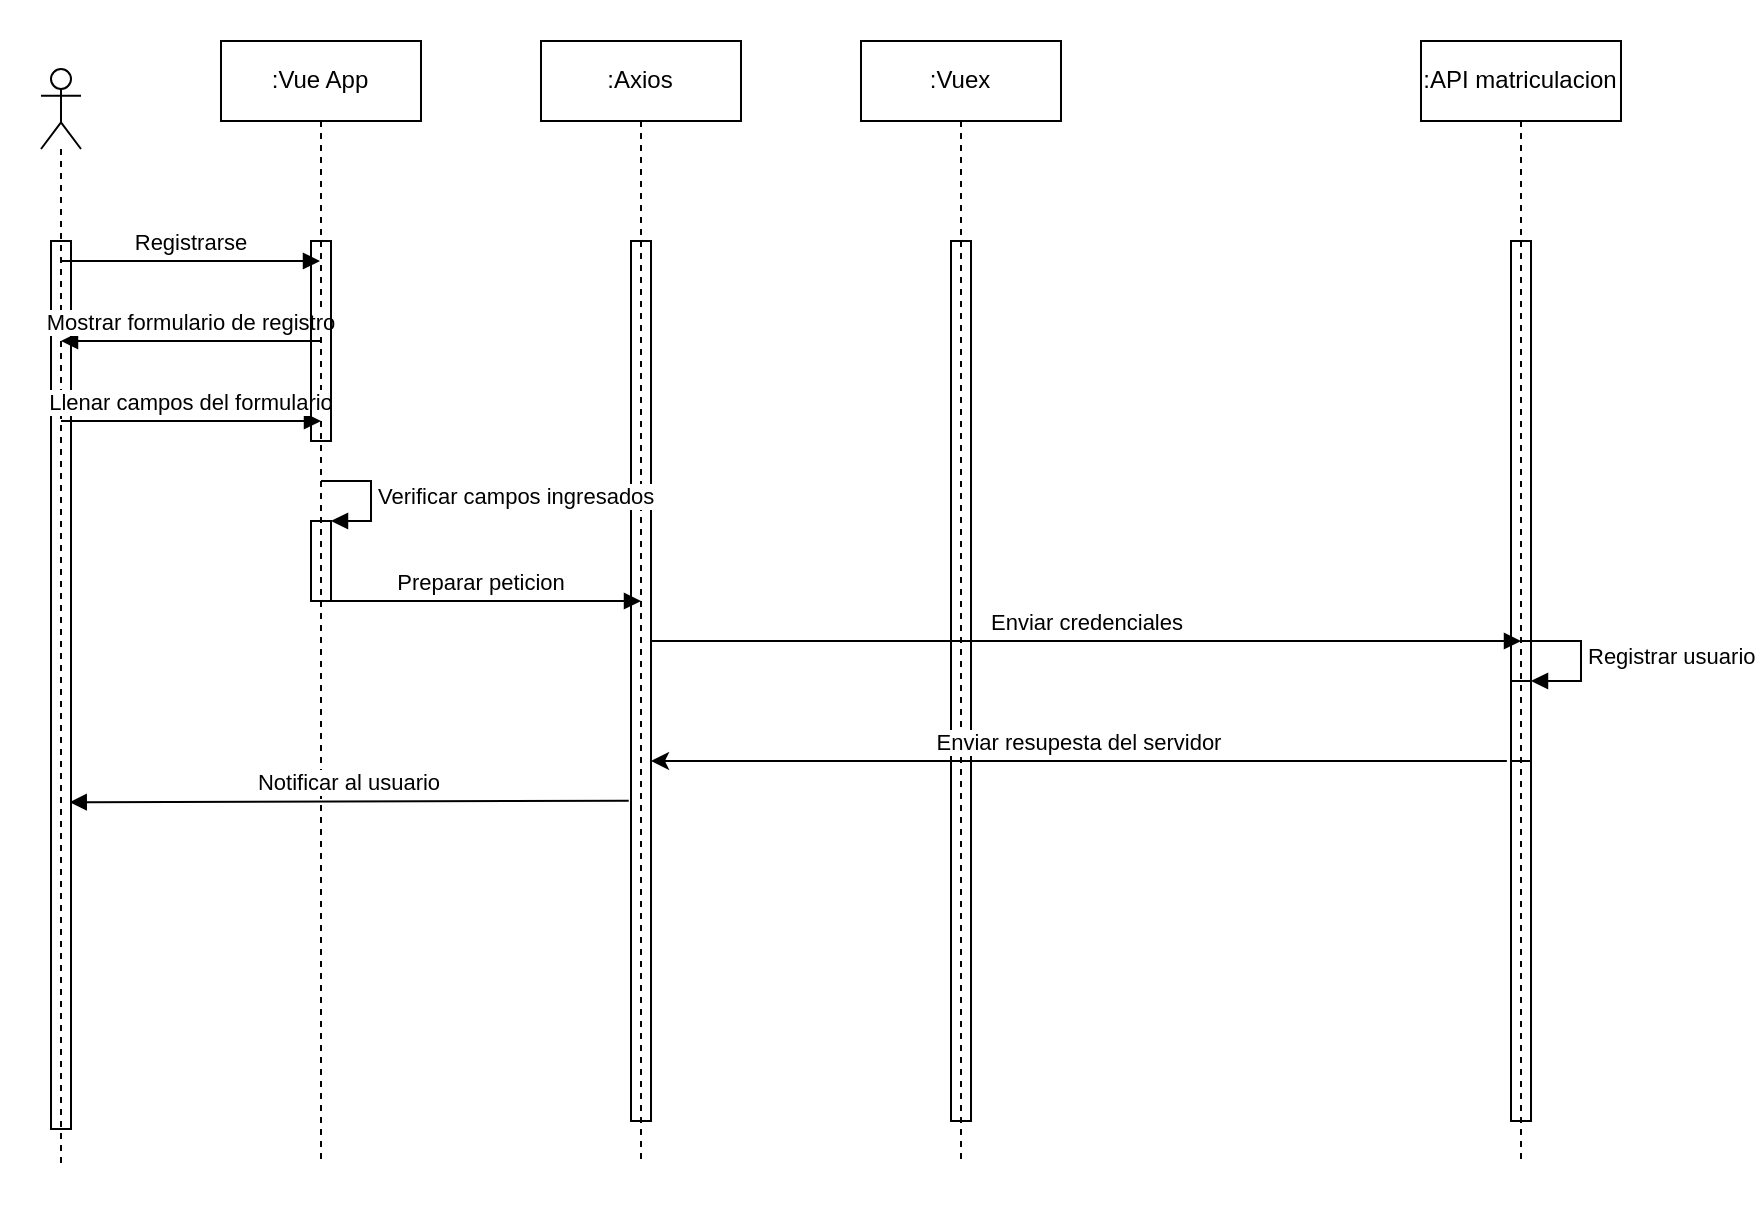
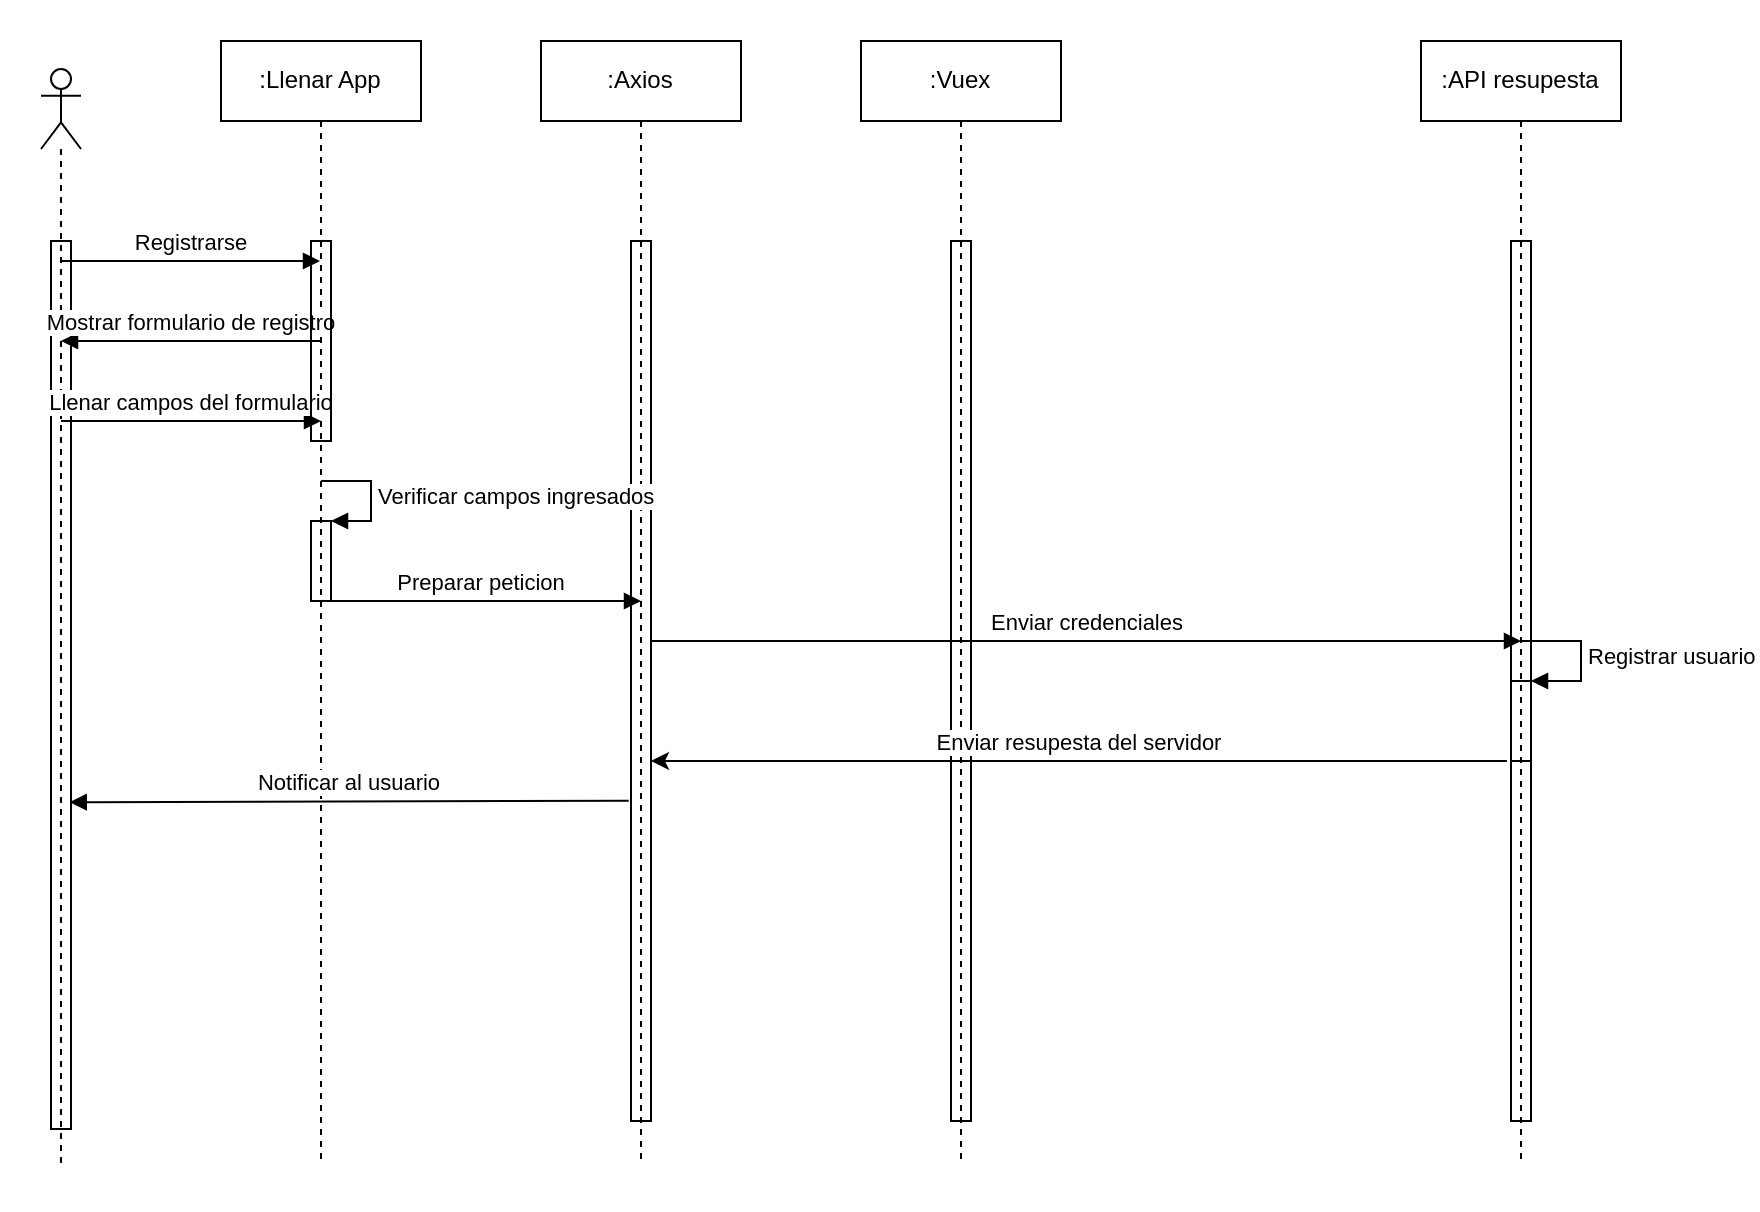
  <mxCell id="0" />
  <mxCell id="1" parent="0" />
  <mxCell id="2" value=":Axios" style="shape=umlLifeline;perimeter=lifelinePerimeter;whiteSpace=wrap;html=1;container=1;collapsible=0;recursiveResize=0;outlineConnect=0;" vertex="1" parent="1"><mxGeometry x="270" y="20" width="100" height="560" as="geometry" /></mxCell>
  <mxCell id="3" value="" style="html=1;points=[];perimeter=orthogonalPerimeter;fillColor=none;" vertex="1" parent="2"><mxGeometry x="45" y="100" width="10" height="440" as="geometry" /></mxCell>
  <mxCell id="4" value="Enviar credenciales" style="html=1;verticalAlign=bottom;endArrow=block;" edge="1" parent="2"><mxGeometry width="80" relative="1" as="geometry"><mxPoint x="55" y="300" as="sourcePoint" /><mxPoint x="490" y="300" as="targetPoint" /></mxGeometry></mxCell>
  <mxCell id="5" value=":Vuex" style="shape=umlLifeline;perimeter=lifelinePerimeter;whiteSpace=wrap;html=1;container=1;collapsible=0;recursiveResize=0;outlineConnect=0;" vertex="1" parent="1"><mxGeometry x="430" y="20" width="100" height="560" as="geometry" /></mxCell>
  <mxCell id="6" value="" style="html=1;points=[];perimeter=orthogonalPerimeter;fillColor=none;" vertex="1" parent="5"><mxGeometry x="45" y="100" width="10" height="440" as="geometry" /></mxCell>
- <mxCell id="7" value=":API matriculacion" style="shape=umlLifeline;perimeter=lifelinePerimeter;whiteSpace=wrap;html=1;container=1;collapsible=0;recursiveResize=0;outlineConnect=0;" vertex="1" parent="1"><mxGeometry x="710" y="20" width="100" height="560" as="geometry" /></mxCell>
+ <mxCell id="7" value=":API resupesta" style="shape=umlLifeline;perimeter=lifelinePerimeter;whiteSpace=wrap;html=1;container=1;collapsible=0;recursiveResize=0;outlineConnect=0;" vertex="1" parent="1"><mxGeometry x="710" y="20" width="100" height="560" as="geometry" /></mxCell>
  <mxCell id="8" value="" style="html=1;points=[];perimeter=orthogonalPerimeter;fillColor=none;" vertex="1" parent="7"><mxGeometry x="45" y="100" width="10" height="440" as="geometry" /></mxCell>
  <mxCell id="9" value="" style="html=1;points=[];perimeter=orthogonalPerimeter;fillColor=none;" vertex="1" parent="7"><mxGeometry x="45" y="320" width="10" height="40" as="geometry" /></mxCell>
  <mxCell id="10" value="Registrar usuario" style="edgeStyle=orthogonalEdgeStyle;html=1;align=left;spacingLeft=2;endArrow=block;rounded=0;entryX=1;entryY=0;" edge="1" target="9" parent="7"><mxGeometry relative="1" as="geometry"><mxPoint x="50" y="300" as="sourcePoint" /><Array as="points"><mxPoint x="80" y="300" /></Array></mxGeometry></mxCell>
- <mxCell id="11" value=":Vue App" style="shape=umlLifeline;perimeter=lifelinePerimeter;whiteSpace=wrap;html=1;container=1;collapsible=0;recursiveResize=0;outlineConnect=0;" vertex="1" parent="1"><mxGeometry x="110" y="20" width="100" height="560" as="geometry" /></mxCell>
+ <mxCell id="11" value=":Llenar App" style="shape=umlLifeline;perimeter=lifelinePerimeter;whiteSpace=wrap;html=1;container=1;collapsible=0;recursiveResize=0;outlineConnect=0;" vertex="1" parent="1"><mxGeometry x="110" y="20" width="100" height="560" as="geometry" /></mxCell>
  <mxCell id="12" value="" style="html=1;points=[];perimeter=orthogonalPerimeter;fillColor=none;" vertex="1" parent="11"><mxGeometry x="45" y="240" width="10" height="40" as="geometry" /></mxCell>
  <mxCell id="13" value="Verificar campos ingresados" style="edgeStyle=orthogonalEdgeStyle;html=1;align=left;spacingLeft=2;endArrow=block;rounded=0;entryX=1;entryY=0;" edge="1" target="12" parent="11"><mxGeometry relative="1" as="geometry"><mxPoint x="50" y="220" as="sourcePoint" /><Array as="points"><mxPoint x="75" y="220" /></Array></mxGeometry></mxCell>
  <mxCell id="14" value="Preparar peticion" style="html=1;verticalAlign=bottom;endArrow=block;" edge="1" parent="11"><mxGeometry width="80" relative="1" as="geometry"><mxPoint x="50" y="280" as="sourcePoint" /><mxPoint x="210" y="280" as="targetPoint" /></mxGeometry></mxCell>
  <mxCell id="15" value="" style="shape=umlLifeline;participant=umlActor;perimeter=lifelinePerimeter;whiteSpace=wrap;html=1;container=1;collapsible=0;recursiveResize=0;verticalAlign=top;spacingTop=36;outlineConnect=0;fillColor=none;" vertex="1" parent="1"><mxGeometry x="20" y="34" width="20" height="550" as="geometry" /></mxCell>
  <mxCell id="16" value="" style="html=1;points=[];perimeter=orthogonalPerimeter;fillColor=none;" vertex="1" parent="15"><mxGeometry x="5" y="86" width="10" height="444" as="geometry" /></mxCell>
  <mxCell id="17" value="Registrarse" style="html=1;verticalAlign=bottom;endArrow=block;" edge="1" parent="1" target="11"><mxGeometry width="80" relative="1" as="geometry"><mxPoint x="30" y="130" as="sourcePoint" /><mxPoint y="130" as="targetPoint" x="80" /></mxGeometry></mxCell>
  <mxCell id="18" value="Mostrar formulario de registro" style="html=1;verticalAlign=bottom;endArrow=none;startArrow=block;startFill=1;endFill=0;" edge="1" parent="1" target="11"><mxGeometry width="80" relative="1" as="geometry"><mxPoint x="30" y="170" as="sourcePoint" /><mxPoint x="110" y="170" as="targetPoint" /></mxGeometry></mxCell>
  <mxCell id="19" value="Llenar campos del formulario" style="html=1;verticalAlign=bottom;endArrow=block;" edge="1" parent="1"><mxGeometry width="80" relative="1" as="geometry"><mxPoint x="30" y="210" as="sourcePoint" /><mxPoint x="160" y="210" as="targetPoint" /></mxGeometry></mxCell>
  <mxCell id="20" value="" style="html=1;points=[];perimeter=orthogonalPerimeter;fillColor=none;" vertex="1" parent="1"><mxGeometry x="155" y="120" width="10" height="100" as="geometry" /></mxCell>
  <mxCell id="21" value="Enviar resupesta del servidor" style="html=1;verticalAlign=bottom;endArrow=none;endFill=0;startArrow=classic;startFill=1;entryX=-0.206;entryY=1;entryDx=0;entryDy=0;entryPerimeter=0;" edge="1" parent="1" source="3" target="9"><mxGeometry width="80" relative="1" as="geometry"><mxPoint x="680" y="380" as="sourcePoint" /><mxPoint x="750" y="380" as="targetPoint" /></mxGeometry></mxCell>
  <mxCell id="22" value="Notificar al usuario" style="html=1;verticalAlign=bottom;endArrow=none;exitX=0.936;exitY=0.632;exitDx=0;exitDy=0;exitPerimeter=0;entryX=-0.113;entryY=0.636;entryDx=0;entryDy=0;entryPerimeter=0;startArrow=block;startFill=1;endFill=0;" edge="1" parent="1" source="16" target="3"><mxGeometry width="80" relative="1" as="geometry"><mxPoint x="40" y="400" as="sourcePoint" /><mxPoint x="310" y="400" as="targetPoint" /></mxGeometry></mxCell>
